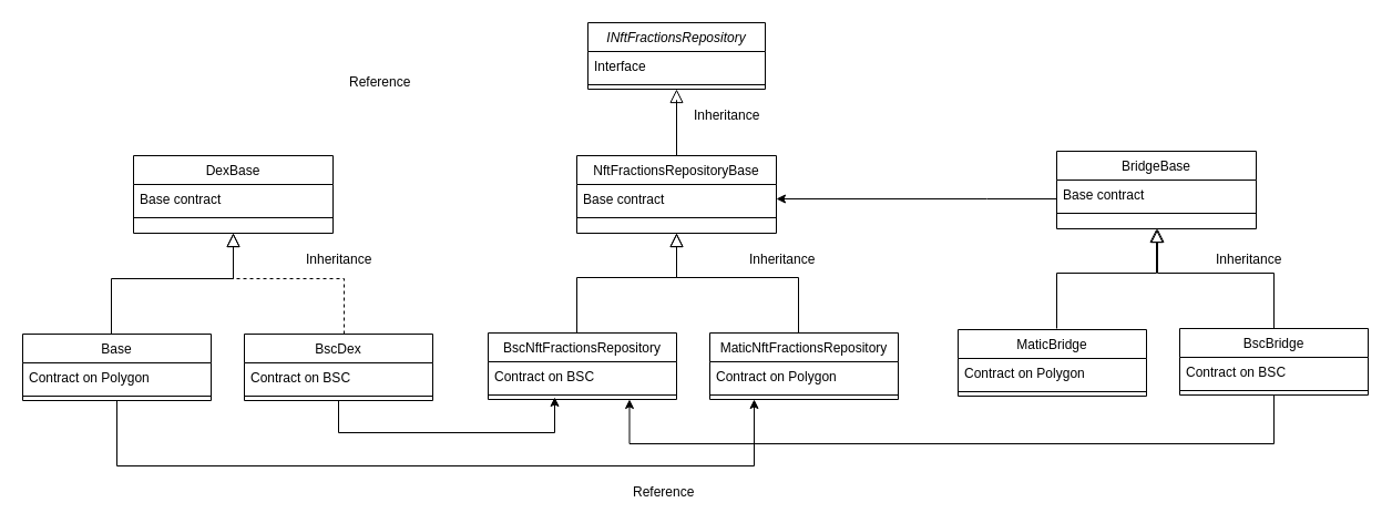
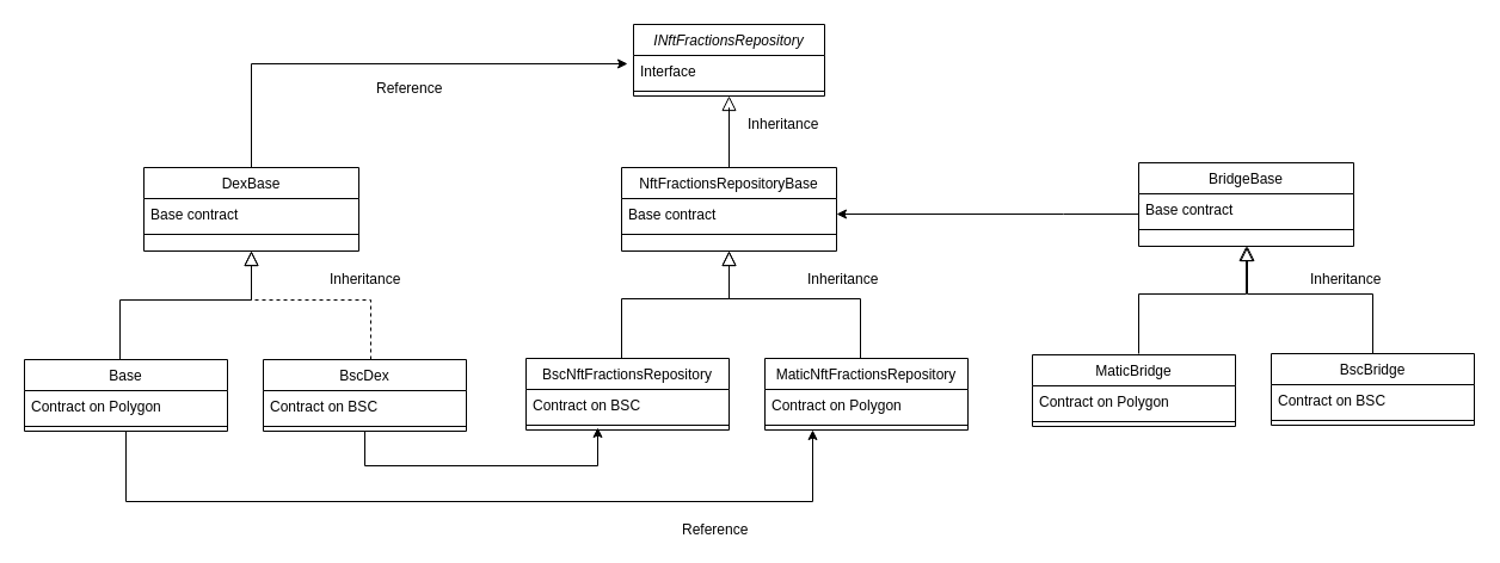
  <mxCell id="0" />
  <mxCell id="1" parent="0" />
  <mxCell id="2" value="INftFractionsRepository" style="swimlane;fontStyle=2;align=center;verticalAlign=top;childLayout=stackLayout;horizontal=1;startSize=26;horizontalStack=0;resizeParent=1;resizeLast=0;collapsible=1;marginBottom=0;rounded=0;shadow=0;strokeWidth=1;" parent="1" vertex="1"><mxGeometry x="530" y="20" width="160" height="60" as="geometry"><mxRectangle x="230" y="140" width="160" height="26" as="alternateBounds" /></mxGeometry></mxCell>
  <mxCell id="3" value="Interface" style="text;align=left;verticalAlign=top;spacingLeft=4;spacingRight=4;overflow=hidden;rotatable=0;points=[[0,0.5],[1,0.5]];portConstraint=eastwest;" parent="2" vertex="1"><mxGeometry y="26" width="160" height="26" as="geometry" /></mxCell>
  <mxCell id="4" value="" style="line;html=1;strokeWidth=1;align=left;verticalAlign=middle;spacingTop=-1;spacingLeft=3;spacingRight=3;rotatable=0;labelPosition=right;points=[];portConstraint=eastwest;" parent="2" vertex="1"><mxGeometry y="52" width="160" height="8" as="geometry" /></mxCell>
  <mxCell id="5" value="" style="endArrow=block;endSize=10;endFill=0;shadow=0;strokeWidth=1;rounded=0;edgeStyle=elbowEdgeStyle;elbow=vertical;exitX=0.5;exitY=0;exitDx=0;exitDy=0;" parent="1" edge="1"><mxGeometry width="160" relative="1" as="geometry"><mxPoint x="520" y="300" as="sourcePoint" /><mxPoint x="610" y="210" as="targetPoint" /><Array as="points"><mxPoint x="560" y="250" /></Array></mxGeometry></mxCell>
  <mxCell id="6" value="MaticNftFractionsRepository" style="swimlane;fontStyle=0;align=center;verticalAlign=top;childLayout=stackLayout;horizontal=1;startSize=26;horizontalStack=0;resizeParent=1;resizeLast=0;collapsible=1;marginBottom=0;rounded=0;shadow=0;strokeWidth=1;" parent="1" vertex="1"><mxGeometry x="640" y="300" width="170" height="60" as="geometry"><mxRectangle x="340" y="380" width="170" height="26" as="alternateBounds" /></mxGeometry></mxCell>
  <mxCell id="7" value="Contract on Polygon" style="text;align=left;verticalAlign=top;spacingLeft=4;spacingRight=4;overflow=hidden;rotatable=0;points=[[0,0.5],[1,0.5]];portConstraint=eastwest;" parent="6" vertex="1"><mxGeometry y="26" width="170" height="26" as="geometry" /></mxCell>
  <mxCell id="8" value="" style="line;html=1;strokeWidth=1;align=left;verticalAlign=middle;spacingTop=-1;spacingLeft=3;spacingRight=3;rotatable=0;labelPosition=right;points=[];portConstraint=eastwest;" parent="6" vertex="1"><mxGeometry y="52" width="170" height="8" as="geometry" /></mxCell>
  <mxCell id="9" value="" style="endArrow=block;endSize=10;endFill=0;shadow=0;strokeWidth=1;rounded=0;edgeStyle=elbowEdgeStyle;elbow=vertical;" parent="1" source="6" edge="1"><mxGeometry width="160" relative="1" as="geometry"><mxPoint x="520" y="313" as="sourcePoint" /><mxPoint x="610" y="210" as="targetPoint" /><Array as="points"><mxPoint x="720" y="250" /><mxPoint x="680" y="250" /><mxPoint x="610" y="210" /></Array></mxGeometry></mxCell>
  <mxCell id="10" value="NftFractionsRepositoryBase" style="swimlane;fontStyle=0;align=center;verticalAlign=top;childLayout=stackLayout;horizontal=1;startSize=26;horizontalStack=0;resizeParent=1;resizeLast=0;collapsible=1;marginBottom=0;rounded=0;shadow=0;strokeWidth=1;" vertex="1" parent="1"><mxGeometry x="520" y="140" width="180" height="70" as="geometry"><mxRectangle x="340" y="380" width="170" height="26" as="alternateBounds" /></mxGeometry></mxCell>
  <mxCell id="11" value="Base contract" style="text;align=left;verticalAlign=top;spacingLeft=4;spacingRight=4;overflow=hidden;rotatable=0;points=[[0,0.5],[1,0.5]];portConstraint=eastwest;" vertex="1" parent="10"><mxGeometry y="26" width="180" height="26" as="geometry" /></mxCell>
  <mxCell id="12" value="" style="line;html=1;strokeWidth=1;align=left;verticalAlign=middle;spacingTop=-1;spacingLeft=3;spacingRight=3;rotatable=0;labelPosition=right;points=[];portConstraint=eastwest;" vertex="1" parent="10"><mxGeometry y="52" width="180" height="8" as="geometry" /></mxCell>
  <mxCell id="13" value="" style="endArrow=block;endSize=10;endFill=0;shadow=0;strokeWidth=1;rounded=0;edgeStyle=elbowEdgeStyle;elbow=vertical;exitX=0.5;exitY=0;exitDx=0;exitDy=0;entryX=0.5;entryY=1;entryDx=0;entryDy=0;" edge="1" parent="1" target="20"><mxGeometry width="160" relative="1" as="geometry"><mxPoint x="100" y="301" as="sourcePoint" /><mxPoint x="190" y="211" as="targetPoint" /><Array as="points"><mxPoint x="140" y="251" /></Array></mxGeometry></mxCell>
  <mxCell id="14" style="edgeStyle=orthogonalEdgeStyle;rounded=0;orthogonalLoop=1;jettySize=auto;html=1;entryX=0.353;entryY=0.75;entryDx=0;entryDy=0;entryPerimeter=0;" edge="1" parent="1" source="15" target="37"><mxGeometry relative="1" as="geometry"><Array as="points"><mxPoint x="305" y="390" /><mxPoint x="500" y="390" /></Array></mxGeometry></mxCell>
  <mxCell id="15" value="BscDex" style="swimlane;fontStyle=0;align=center;verticalAlign=top;childLayout=stackLayout;horizontal=1;startSize=26;horizontalStack=0;resizeParent=1;resizeLast=0;collapsible=1;marginBottom=0;rounded=0;shadow=0;strokeWidth=1;" vertex="1" parent="1"><mxGeometry x="220" y="301" width="170" height="60" as="geometry"><mxRectangle x="340" y="380" width="170" height="26" as="alternateBounds" /></mxGeometry></mxCell>
  <mxCell id="16" value="Contract on BSC" style="text;align=left;verticalAlign=top;spacingLeft=4;spacingRight=4;overflow=hidden;rotatable=0;points=[[0,0.5],[1,0.5]];portConstraint=eastwest;" vertex="1" parent="15"><mxGeometry y="26" width="170" height="26" as="geometry" /></mxCell>
  <mxCell id="17" value="" style="line;html=1;strokeWidth=1;align=left;verticalAlign=middle;spacingTop=-1;spacingLeft=3;spacingRight=3;rotatable=0;labelPosition=right;points=[];portConstraint=eastwest;" vertex="1" parent="15"><mxGeometry y="52" width="170" height="8" as="geometry" /></mxCell>
  <mxCell id="18" value="" style="endArrow=block;endSize=10;endFill=0;shadow=0;strokeWidth=1;rounded=0;edgeStyle=elbowEdgeStyle;elbow=vertical;entryX=0.5;entryY=1;entryDx=0;entryDy=0;dashed=1;" edge="1" parent="1" source="15" target="20"><mxGeometry width="160" relative="1" as="geometry"><mxPoint x="100" y="314" as="sourcePoint" /><mxPoint x="190" y="211" as="targetPoint" /><Array as="points"><mxPoint x="310" y="251" /><mxPoint x="260" y="251" /><mxPoint x="190" y="211" /></Array></mxGeometry></mxCell>
+ <mxCell id="19" style="edgeStyle=orthogonalEdgeStyle;rounded=0;orthogonalLoop=1;jettySize=auto;html=1;entryX=-0.031;entryY=0.269;entryDx=0;entryDy=0;entryPerimeter=0;" edge="1" parent="1" source="20" target="3"><mxGeometry relative="1" as="geometry" /></mxCell>
  <mxCell id="20" value="DexBase" style="swimlane;fontStyle=0;align=center;verticalAlign=top;childLayout=stackLayout;horizontal=1;startSize=26;horizontalStack=0;resizeParent=1;resizeLast=0;collapsible=1;marginBottom=0;rounded=0;shadow=0;strokeWidth=1;" vertex="1" parent="1"><mxGeometry x="120" y="140" width="180" height="70" as="geometry"><mxRectangle x="340" y="380" width="170" height="26" as="alternateBounds" /></mxGeometry></mxCell>
  <mxCell id="21" value="Base contract" style="text;align=left;verticalAlign=top;spacingLeft=4;spacingRight=4;overflow=hidden;rotatable=0;points=[[0,0.5],[1,0.5]];portConstraint=eastwest;" vertex="1" parent="20"><mxGeometry y="26" width="180" height="26" as="geometry" /></mxCell>
  <mxCell id="22" value="" style="line;html=1;strokeWidth=1;align=left;verticalAlign=middle;spacingTop=-1;spacingLeft=3;spacingRight=3;rotatable=0;labelPosition=right;points=[];portConstraint=eastwest;" vertex="1" parent="20"><mxGeometry y="52" width="180" height="8" as="geometry" /></mxCell>
  <mxCell id="23" value="" style="endArrow=block;endSize=10;endFill=0;shadow=0;strokeWidth=1;rounded=0;edgeStyle=elbowEdgeStyle;elbow=vertical;exitX=0.5;exitY=0;exitDx=0;exitDy=0;" edge="1" parent="1"><mxGeometry width="160" relative="1" as="geometry"><mxPoint x="953" y="296" as="sourcePoint" /><mxPoint x="1043" y="206" as="targetPoint" /><Array as="points"><mxPoint x="993" y="246" /></Array></mxGeometry></mxCell>
- <mxCell id="24" style="edgeStyle=orthogonalEdgeStyle;rounded=0;orthogonalLoop=1;jettySize=auto;html=1;entryX=0.75;entryY=1;entryDx=0;entryDy=0;" edge="1" parent="1" source="25" target="35"><mxGeometry relative="1" as="geometry"><Array as="points"><mxPoint x="1149" y="400" /><mxPoint x="568" y="400" /></Array></mxGeometry></mxCell>
  <mxCell id="25" value="BscBridge" style="swimlane;fontStyle=0;align=center;verticalAlign=top;childLayout=stackLayout;horizontal=1;startSize=26;horizontalStack=0;resizeParent=1;resizeLast=0;collapsible=1;marginBottom=0;rounded=0;shadow=0;strokeWidth=1;" vertex="1" parent="1"><mxGeometry x="1064" y="296" width="170" height="60" as="geometry"><mxRectangle x="340" y="380" width="170" height="26" as="alternateBounds" /></mxGeometry></mxCell>
  <mxCell id="26" value="Contract on BSC" style="text;align=left;verticalAlign=top;spacingLeft=4;spacingRight=4;overflow=hidden;rotatable=0;points=[[0,0.5],[1,0.5]];portConstraint=eastwest;" vertex="1" parent="25"><mxGeometry y="26" width="170" height="26" as="geometry" /></mxCell>
  <mxCell id="27" value="" style="line;html=1;strokeWidth=1;align=left;verticalAlign=middle;spacingTop=-1;spacingLeft=3;spacingRight=3;rotatable=0;labelPosition=right;points=[];portConstraint=eastwest;" vertex="1" parent="25"><mxGeometry y="52" width="170" height="8" as="geometry" /></mxCell>
  <mxCell id="28" value="" style="endArrow=block;endSize=10;endFill=0;shadow=0;strokeWidth=1;rounded=0;edgeStyle=elbowEdgeStyle;elbow=vertical;" edge="1" parent="1" source="25"><mxGeometry width="160" relative="1" as="geometry"><mxPoint x="944" y="309" as="sourcePoint" /><mxPoint x="1044" y="206" as="targetPoint" /><Array as="points"><mxPoint x="1149" y="246" /><mxPoint x="1104" y="246" /><mxPoint x="1034" y="206" /></Array></mxGeometry></mxCell>
  <mxCell id="29" value="BridgeBase" style="swimlane;fontStyle=0;align=center;verticalAlign=top;childLayout=stackLayout;horizontal=1;startSize=26;horizontalStack=0;resizeParent=1;resizeLast=0;collapsible=1;marginBottom=0;rounded=0;shadow=0;strokeWidth=1;" vertex="1" parent="1"><mxGeometry x="953" y="136" width="180" height="70" as="geometry"><mxRectangle x="340" y="380" width="170" height="26" as="alternateBounds" /></mxGeometry></mxCell>
  <mxCell id="30" value="Base contract" style="text;align=left;verticalAlign=top;spacingLeft=4;spacingRight=4;overflow=hidden;rotatable=0;points=[[0,0.5],[1,0.5]];portConstraint=eastwest;" vertex="1" parent="29"><mxGeometry y="26" width="180" height="26" as="geometry" /></mxCell>
  <mxCell id="31" value="" style="line;html=1;strokeWidth=1;align=left;verticalAlign=middle;spacingTop=-1;spacingLeft=3;spacingRight=3;rotatable=0;labelPosition=right;points=[];portConstraint=eastwest;" vertex="1" parent="29"><mxGeometry y="52" width="180" height="8" as="geometry" /></mxCell>
  <mxCell id="32" value="MaticBridge" style="swimlane;fontStyle=0;align=center;verticalAlign=top;childLayout=stackLayout;horizontal=1;startSize=26;horizontalStack=0;resizeParent=1;resizeLast=0;collapsible=1;marginBottom=0;rounded=0;shadow=0;strokeWidth=1;" vertex="1" parent="1"><mxGeometry x="864" y="297" width="170" height="60" as="geometry"><mxRectangle x="340" y="380" width="170" height="26" as="alternateBounds" /></mxGeometry></mxCell>
  <mxCell id="33" value="Contract on Polygon" style="text;align=left;verticalAlign=top;spacingLeft=4;spacingRight=4;overflow=hidden;rotatable=0;points=[[0,0.5],[1,0.5]];portConstraint=eastwest;" vertex="1" parent="32"><mxGeometry y="26" width="170" height="26" as="geometry" /></mxCell>
  <mxCell id="34" value="" style="line;html=1;strokeWidth=1;align=left;verticalAlign=middle;spacingTop=-1;spacingLeft=3;spacingRight=3;rotatable=0;labelPosition=right;points=[];portConstraint=eastwest;" vertex="1" parent="32"><mxGeometry y="52" width="170" height="8" as="geometry" /></mxCell>
  <mxCell id="35" value="BscNftFractionsRepository" style="swimlane;fontStyle=0;align=center;verticalAlign=top;childLayout=stackLayout;horizontal=1;startSize=26;horizontalStack=0;resizeParent=1;resizeLast=0;collapsible=1;marginBottom=0;rounded=0;shadow=0;strokeWidth=1;" vertex="1" parent="1"><mxGeometry x="440" y="300" width="170" height="60" as="geometry"><mxRectangle x="340" y="380" width="170" height="26" as="alternateBounds" /></mxGeometry></mxCell>
  <mxCell id="36" value="Contract on BSC" style="text;align=left;verticalAlign=top;spacingLeft=4;spacingRight=4;overflow=hidden;rotatable=0;points=[[0,0.5],[1,0.5]];portConstraint=eastwest;" vertex="1" parent="35"><mxGeometry y="26" width="170" height="26" as="geometry" /></mxCell>
  <mxCell id="37" value="" style="line;html=1;strokeWidth=1;align=left;verticalAlign=middle;spacingTop=-1;spacingLeft=3;spacingRight=3;rotatable=0;labelPosition=right;points=[];portConstraint=eastwest;" vertex="1" parent="35"><mxGeometry y="52" width="170" height="8" as="geometry" /></mxCell>
  <mxCell id="38" style="edgeStyle=orthogonalEdgeStyle;rounded=0;orthogonalLoop=1;jettySize=auto;html=1;" edge="1" parent="1" source="39"><mxGeometry relative="1" as="geometry"><mxPoint x="680" y="360" as="targetPoint" /><Array as="points"><mxPoint x="105" y="420" /><mxPoint x="680" y="420" /></Array></mxGeometry></mxCell>
  <mxCell id="39" value="Base" style="swimlane;fontStyle=0;align=center;verticalAlign=top;childLayout=stackLayout;horizontal=1;startSize=26;horizontalStack=0;resizeParent=1;resizeLast=0;collapsible=1;marginBottom=0;rounded=0;shadow=0;strokeWidth=1;" vertex="1" parent="1"><mxGeometry x="20" y="301" width="170" height="60" as="geometry"><mxRectangle x="340" y="380" width="170" height="26" as="alternateBounds" /></mxGeometry></mxCell>
  <mxCell id="40" value="Contract on Polygon" style="text;align=left;verticalAlign=top;spacingLeft=4;spacingRight=4;overflow=hidden;rotatable=0;points=[[0,0.5],[1,0.5]];portConstraint=eastwest;" vertex="1" parent="39"><mxGeometry y="26" width="170" height="26" as="geometry" /></mxCell>
  <mxCell id="41" value="" style="line;html=1;strokeWidth=1;align=left;verticalAlign=middle;spacingTop=-1;spacingLeft=3;spacingRight=3;rotatable=0;labelPosition=right;points=[];portConstraint=eastwest;" vertex="1" parent="39"><mxGeometry y="52" width="170" height="8" as="geometry" /></mxCell>
  <mxCell id="42" value="" style="endArrow=block;endSize=10;endFill=0;shadow=0;strokeWidth=1;rounded=0;edgeStyle=elbowEdgeStyle;elbow=vertical;entryX=0.5;entryY=1;entryDx=0;entryDy=0;entryPerimeter=0;" edge="1" parent="1" target="4"><mxGeometry width="160" relative="1" as="geometry"><mxPoint x="610" y="140" as="sourcePoint" /><mxPoint x="510" y="49" as="targetPoint" /><Array as="points"><mxPoint x="610" y="90" /><mxPoint x="560" y="90" /><mxPoint x="490" y="50" /></Array></mxGeometry></mxCell>
  <mxCell id="43" style="edgeStyle=orthogonalEdgeStyle;rounded=0;orthogonalLoop=1;jettySize=auto;html=1;" edge="1" parent="1" source="30" target="11"><mxGeometry relative="1" as="geometry"><Array as="points"><mxPoint x="890" y="179" /><mxPoint x="890" y="179" /></Array></mxGeometry></mxCell>
  <mxCell id="44" value="Inheritance" style="text;align=left;verticalAlign=top;spacingLeft=4;spacingRight=4;overflow=hidden;rotatable=0;points=[[0,0.5],[1,0.5]];portConstraint=eastwest;" vertex="1" parent="1"><mxGeometry x="270" y="220" width="90" height="20" as="geometry" /></mxCell>
  <mxCell id="45" value="Inheritance" style="text;align=left;verticalAlign=top;spacingLeft=4;spacingRight=4;overflow=hidden;rotatable=0;points=[[0,0.5],[1,0.5]];portConstraint=eastwest;" vertex="1" parent="1"><mxGeometry x="670" y="220" width="90" height="20" as="geometry" /></mxCell>
  <mxCell id="46" value="Inheritance" style="text;align=left;verticalAlign=top;spacingLeft=4;spacingRight=4;overflow=hidden;rotatable=0;points=[[0,0.5],[1,0.5]];portConstraint=eastwest;" vertex="1" parent="1"><mxGeometry x="1091" y="220" width="90" height="20" as="geometry" /></mxCell>
  <mxCell id="47" value="Inheritance" style="text;align=left;verticalAlign=top;spacingLeft=4;spacingRight=4;overflow=hidden;rotatable=0;points=[[0,0.5],[1,0.5]];portConstraint=eastwest;" vertex="1" parent="1"><mxGeometry x="620" y="90" width="90" height="20" as="geometry" /></mxCell>
  <mxCell id="48" value="Reference" style="text;align=left;verticalAlign=top;spacingLeft=4;spacingRight=4;overflow=hidden;rotatable=0;points=[[0,0.5],[1,0.5]];portConstraint=eastwest;" vertex="1" parent="1"><mxGeometry x="309" y="60" width="90" height="20" as="geometry" /></mxCell>
  <mxCell id="49" value="Reference" style="text;align=left;verticalAlign=top;spacingLeft=4;spacingRight=4;overflow=hidden;rotatable=0;points=[[0,0.5],[1,0.5]];portConstraint=eastwest;" vertex="1" parent="1"><mxGeometry x="565" y="430" width="90" height="20" as="geometry" /></mxCell>
